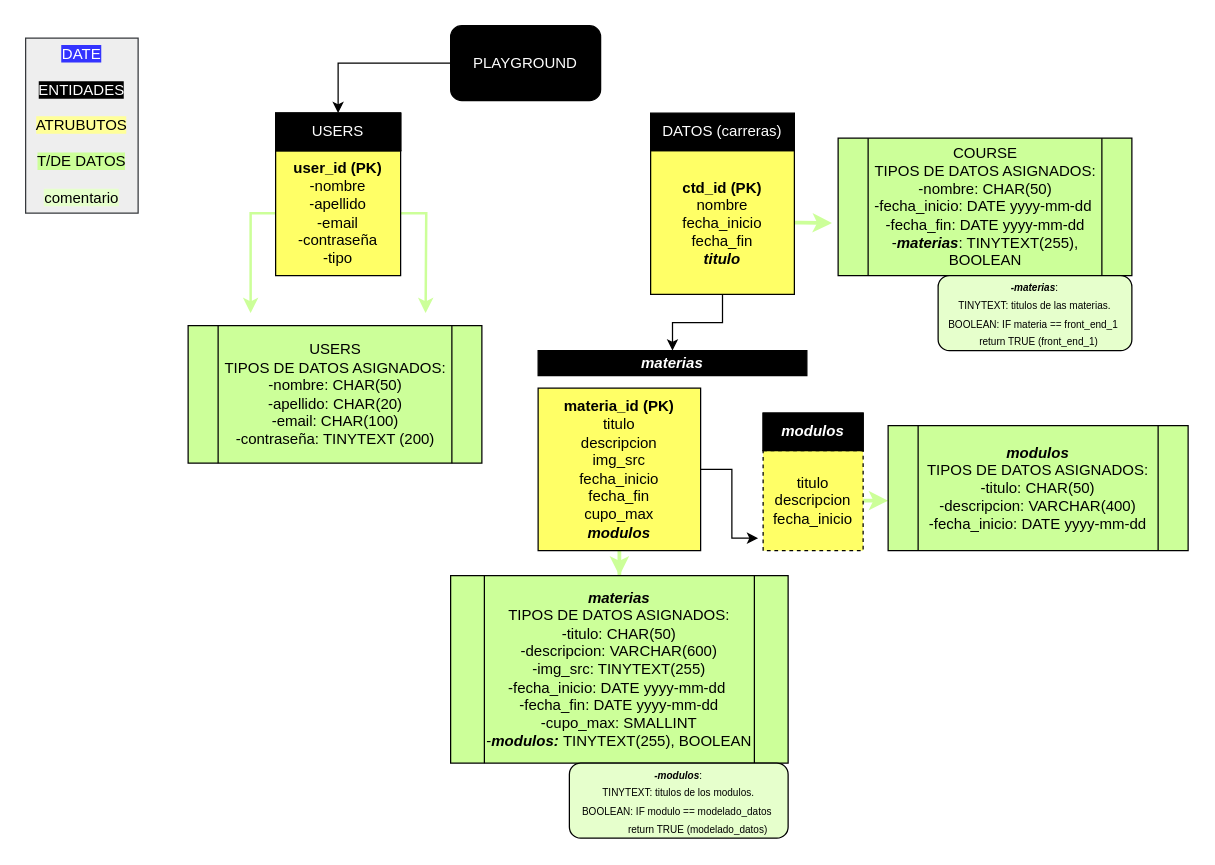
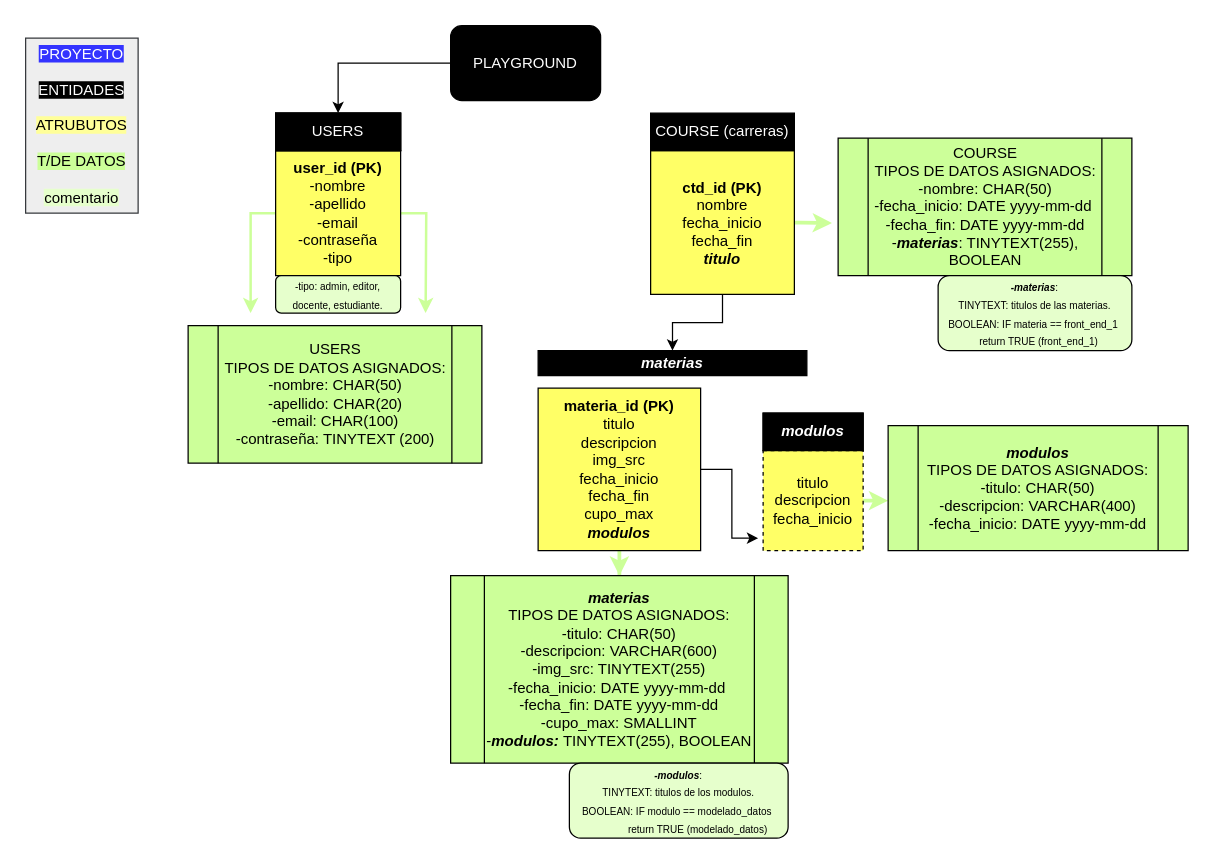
  <mxCell id="0" />
  <mxCell id="1" parent="0" />
  <mxCell id="2" style="edgeStyle=orthogonalEdgeStyle;rounded=0;orthogonalLoop=1;jettySize=auto;html=1;entryX=0.5;entryY=0;entryDx=0;entryDy=0;" parent="1" source="3" target="25" edge="1"><mxGeometry relative="1" as="geometry"><mxPoint x="190" y="110" as="targetPoint" /></mxGeometry></mxCell>
  <mxCell id="3" value="&lt;font color=&quot;#ffffff&quot;&gt;PLAYGROUND&lt;/font&gt;" style="rounded=1;whiteSpace=wrap;html=1;fillColor=#000000;" parent="1" vertex="1"><mxGeometry x="360" y="20" width="120" height="60" as="geometry" /></mxCell>
  <mxCell id="4" style="edgeStyle=orthogonalEdgeStyle;rounded=0;orthogonalLoop=1;jettySize=auto;html=1;" edge="1" parent="1" target="11"><mxGeometry relative="1" as="geometry"><mxPoint x="575" y="120" as="sourcePoint" /></mxGeometry></mxCell>
  <mxCell id="5" style="edgeStyle=orthogonalEdgeStyle;rounded=0;orthogonalLoop=1;jettySize=auto;html=1;fillColor=#cdeb8b;strokeColor=#CCFF99;shadow=0;strokeWidth=2;" edge="1" parent="1" source="7"><mxGeometry relative="1" as="geometry"><mxPoint x="200" y="250" as="targetPoint" /></mxGeometry></mxCell>
  <mxCell id="6" style="edgeStyle=orthogonalEdgeStyle;rounded=0;orthogonalLoop=1;jettySize=auto;html=1;fillColor=#cdeb8b;strokeColor=#CCFF99;strokeWidth=2;" edge="1" parent="1" source="7"><mxGeometry relative="1" as="geometry"><mxPoint x="340" y="250" as="targetPoint" /></mxGeometry></mxCell>
  <mxCell id="7" value="&lt;b&gt;user_id (PK)&lt;br&gt;&lt;/b&gt;-nombre&lt;br&gt;-apellido&lt;br&gt;-email&lt;br&gt;-contraseña&lt;br&gt;-tipo" style="whiteSpace=wrap;html=1;aspect=fixed;fillColor=#FFFF66;" parent="1" vertex="1"><mxGeometry x="220" y="120" width="100" height="100" as="geometry" /></mxCell>
  <mxCell id="8" value="EDITORES" style="rounded=0;whiteSpace=wrap;html=1;" parent="1" vertex="1"><mxGeometry x="220" y="90" width="100" height="30" as="geometry" /></mxCell>
  <mxCell id="9" style="edgeStyle=orthogonalEdgeStyle;rounded=0;orthogonalLoop=1;jettySize=auto;html=1;entryX=0.5;entryY=0;entryDx=0;entryDy=0;" edge="1" parent="1" source="11" target="23"><mxGeometry relative="1" as="geometry"><mxPoint x="560" y="300" as="targetPoint" /></mxGeometry></mxCell>
  <mxCell id="10" style="edgeStyle=orthogonalEdgeStyle;rounded=0;orthogonalLoop=1;jettySize=auto;html=1;entryX=-0.021;entryY=0.618;entryDx=0;entryDy=0;entryPerimeter=0;strokeColor=#CCFF99;strokeWidth=3;" edge="1" parent="1" source="11" target="19"><mxGeometry relative="1" as="geometry"><Array as="points"><mxPoint x="640" y="178" /><mxPoint x="640" y="178" /></Array></mxGeometry></mxCell>
  <mxCell id="11" value="&lt;b&gt;ctd_id (PK)&lt;/b&gt;&lt;br&gt;nombre&lt;br&gt;fecha_inicio&lt;br&gt;fecha_fin&lt;br&gt;&lt;b&gt;&lt;i&gt;titulo&lt;/i&gt;&lt;/b&gt;" style="whiteSpace=wrap;html=1;aspect=fixed;fillColor=#FFFF66;" parent="1" vertex="1"><mxGeometry x="520" y="120" width="115" height="115" as="geometry" /></mxCell>
  <mxCell id="12" style="edgeStyle=orthogonalEdgeStyle;rounded=0;orthogonalLoop=1;jettySize=auto;html=1;entryX=-0.05;entryY=0.875;entryDx=0;entryDy=0;entryPerimeter=0;" edge="1" parent="1" source="14" target="17"><mxGeometry relative="1" as="geometry" /></mxCell>
  <mxCell id="13" style="edgeStyle=orthogonalEdgeStyle;rounded=0;orthogonalLoop=1;jettySize=auto;html=1;strokeWidth=3;strokeColor=#CCFF99;" edge="1" parent="1" source="14" target="20"><mxGeometry relative="1" as="geometry" /></mxCell>
  <mxCell id="14" value="&lt;b&gt;materia_id (PK)&lt;/b&gt;&lt;br&gt;titulo&lt;br&gt;descripcion&lt;br&gt;img_src&lt;br&gt;fecha_inicio&lt;br&gt;fecha_fin&lt;br&gt;cupo_max&lt;br&gt;&lt;b&gt;&lt;i&gt;modulos&lt;/i&gt;&lt;/b&gt;" style="whiteSpace=wrap;html=1;aspect=fixed;fillColor=#FFFF66;" parent="1" vertex="1"><mxGeometry x="430" y="310" width="130" height="130" as="geometry" /></mxCell>
  <mxCell id="15" value="&lt;b&gt;&lt;i&gt;modulos&lt;/i&gt;&lt;/b&gt;" style="rounded=0;whiteSpace=wrap;html=1;" parent="1" vertex="1"><mxGeometry x="610" y="330" width="80" height="30" as="geometry" /></mxCell>
  <mxCell id="16" style="edgeStyle=orthogonalEdgeStyle;rounded=0;orthogonalLoop=1;jettySize=auto;html=1;strokeColor=#CCFF99;strokeWidth=3;" edge="1" parent="1" source="17"><mxGeometry relative="1" as="geometry"><mxPoint x="710" y="400" as="targetPoint" /></mxGeometry></mxCell>
  <mxCell id="17" value="titulo&lt;br&gt;descripcion&lt;br&gt;fecha_inicio" style="whiteSpace=wrap;html=1;aspect=fixed;fillColor=#FFFF66;dashed=1;" parent="1" vertex="1"><mxGeometry x="610" y="360" width="80" height="80" as="geometry" /></mxCell>
  <mxCell id="18" value="USERS&lt;br&gt;TIPOS DE DATOS ASIGNADOS:&lt;br&gt;-nombre: CHAR(50)&lt;br&gt;-apellido: CHAR(20)&lt;br&gt;-email: CHAR(100)&lt;br&gt;-contraseña: TINYTEXT (200)" style="shape=process;whiteSpace=wrap;html=1;backgroundOutline=1;fillColor=#CCFF99;" vertex="1" parent="1"><mxGeometry x="150" y="260" width="235" height="110" as="geometry" /></mxCell>
  <mxCell id="19" value="COURSE&lt;br&gt;TIPOS DE DATOS ASIGNADOS:&lt;br&gt;-nombre: CHAR(50)&lt;br&gt;-fecha_inicio: DATE yyyy-mm-dd&amp;nbsp;&lt;br&gt;-fecha_fin: DATE yyyy-mm-dd&lt;br&gt;-&lt;i&gt;&lt;b&gt;materias&lt;/b&gt;&lt;/i&gt;: TINYTEXT(255), BOOLEAN" style="shape=process;whiteSpace=wrap;html=1;backgroundOutline=1;fillColor=#CCFF99;" vertex="1" parent="1"><mxGeometry x="670" y="110" width="235" height="110" as="geometry" /></mxCell>
  <mxCell id="20" value="&lt;i&gt;&lt;b&gt;materias&lt;/b&gt;&lt;/i&gt;&lt;br&gt;TIPOS DE DATOS ASIGNADOS:&lt;br&gt;-titulo: CHAR(50)&lt;br&gt;-descripcion: VARCHAR(600)&lt;br&gt;-img_src: TINYTEXT(255)&lt;br&gt;-fecha_inicio: DATE yyyy-mm-dd&amp;nbsp;&lt;br&gt;-fecha_fin: DATE yyyy-mm-dd&lt;br&gt;-cupo_max: SMALLINT&lt;br&gt;-&lt;i&gt;&lt;b&gt;modulos:&amp;nbsp;&lt;/b&gt;&lt;/i&gt;TINYTEXT(255), BOOLEAN" style="shape=process;whiteSpace=wrap;html=1;backgroundOutline=1;fillColor=#CCFF99;" vertex="1" parent="1"><mxGeometry x="360" y="460" width="270" height="150" as="geometry" /></mxCell>
  <mxCell id="21" value="&lt;b&gt;&lt;i&gt;modulos&lt;/i&gt;&lt;/b&gt;&lt;br&gt;TIPOS DE DATOS ASIGNADOS:&lt;br&gt;-titulo: CHAR(50)&lt;br&gt;-descripcion: VARCHAR(400)&lt;br&gt;-fecha_inicio: DATE yyyy-mm-dd" style="shape=process;whiteSpace=wrap;html=1;backgroundOutline=1;fillColor=#CCFF99;" vertex="1" parent="1"><mxGeometry x="710" y="340" width="240" height="100" as="geometry" /></mxCell>
  <mxCell id="22" value="&lt;b&gt;&lt;i&gt;&lt;font color=&quot;#ffffff&quot;&gt;modulos&lt;/font&gt;&lt;/i&gt;&lt;/b&gt;" style="rounded=0;whiteSpace=wrap;html=1;fillColor=#000000;" vertex="1" parent="1"><mxGeometry x="610" y="330" width="80" height="30" as="geometry" /></mxCell>
  <mxCell id="23" value="&lt;b&gt;&lt;i&gt;&lt;font color=&quot;#ffffff&quot;&gt;materias&lt;/font&gt;&lt;/i&gt;&lt;/b&gt;" style="rounded=0;whiteSpace=wrap;html=1;fillColor=#000000;" vertex="1" parent="1"><mxGeometry x="430" y="280" width="215" height="20" as="geometry" /></mxCell>
  <mxCell id="24" value="EDITORES" style="rounded=0;whiteSpace=wrap;html=1;" vertex="1" parent="1"><mxGeometry x="220" y="90" width="100" height="30" as="geometry" /></mxCell>
  <mxCell id="25" value="&lt;font style=&quot;background-color: rgb(0, 0, 0);&quot; color=&quot;#ffffff&quot;&gt;USERS&lt;/font&gt;" style="rounded=0;whiteSpace=wrap;html=1;fillColor=#000000;" vertex="1" parent="1"><mxGeometry x="220" y="90" width="100" height="30" as="geometry" /></mxCell>
- <mxCell id="26" value="&lt;font color=&quot;#ffffff&quot;&gt;DATOS (carreras)&lt;/font&gt;" style="rounded=0;whiteSpace=wrap;html=1;fillColor=#000000;" vertex="1" parent="1"><mxGeometry x="520" y="90" width="115" height="30" as="geometry" /></mxCell>
- <mxCell id="27" value="&lt;span style=&quot;background-color: rgb(51, 51, 255);&quot;&gt;&lt;font color=&quot;#ffffff&quot;&gt;DATE&lt;br&gt;&lt;/font&gt;&lt;/span&gt;&lt;br&gt;&lt;span style=&quot;background-color: rgb(0, 0, 0);&quot;&gt;&lt;font color=&quot;#ffffff&quot;&gt;ENTIDADES&lt;br&gt;&lt;/font&gt;&lt;/span&gt;&lt;br&gt;&lt;span style=&quot;background-color: rgb(255, 255, 153);&quot;&gt;ATRUBUTOS&lt;br&gt;&lt;/span&gt;&lt;br&gt;&lt;span style=&quot;background-color: rgb(204, 255, 153);&quot;&gt;T/DE DATOS&lt;/span&gt;&lt;br&gt;&lt;br&gt;&lt;span style=&quot;background-color: rgb(230, 255, 204);&quot;&gt;comentario&lt;/span&gt;" style="rounded=0;whiteSpace=wrap;html=1;fillColor=#eeeeee;strokeColor=#36393d;" vertex="1" parent="1"><mxGeometry x="20" y="30" width="90" height="140" as="geometry" /></mxCell>
+ <mxCell id="26" value="&lt;font color=&quot;#ffffff&quot;&gt;COURSE (carreras)&lt;/font&gt;" style="rounded=0;whiteSpace=wrap;html=1;fillColor=#000000;" vertex="1" parent="1"><mxGeometry x="520" y="90" width="115" height="30" as="geometry" /></mxCell>
+ <mxCell id="27" value="&lt;span style=&quot;background-color: rgb(51, 51, 255);&quot;&gt;&lt;font color=&quot;#ffffff&quot;&gt;PROYECTO&lt;br&gt;&lt;/font&gt;&lt;/span&gt;&lt;br&gt;&lt;span style=&quot;background-color: rgb(0, 0, 0);&quot;&gt;&lt;font color=&quot;#ffffff&quot;&gt;ENTIDADES&lt;br&gt;&lt;/font&gt;&lt;/span&gt;&lt;br&gt;&lt;span style=&quot;background-color: rgb(255, 255, 153);&quot;&gt;ATRUBUTOS&lt;br&gt;&lt;/span&gt;&lt;br&gt;&lt;span style=&quot;background-color: rgb(204, 255, 153);&quot;&gt;T/DE DATOS&lt;/span&gt;&lt;br&gt;&lt;br&gt;&lt;span style=&quot;background-color: rgb(230, 255, 204);&quot;&gt;comentario&lt;/span&gt;" style="rounded=0;whiteSpace=wrap;html=1;fillColor=#eeeeee;strokeColor=#36393d;" vertex="1" parent="1"><mxGeometry x="20" y="30" width="90" height="140" as="geometry" /></mxCell>
  <mxCell id="28" value="&lt;font style=&quot;font-size: 8px;&quot;&gt;&lt;i style=&quot;font-weight: bold;&quot;&gt;-materias&lt;/i&gt;:&lt;br&gt;TINYTEXT: titulos de las materias.&lt;br&gt;BOOLEAN: IF materia == front_end_1&amp;nbsp;&lt;br&gt;&lt;span style=&quot;white-space: pre;&quot;&gt; &lt;/span&gt;&lt;span style=&quot;white-space: pre;&quot;&gt; &lt;/span&gt;&lt;span style=&quot;white-space: pre;&quot;&gt; &lt;/span&gt;return TRUE (front_end_1)&lt;/font&gt;" style="rounded=1;whiteSpace=wrap;html=1;fillColor=#E6FFCC;" vertex="1" parent="1"><mxGeometry x="750" y="220" width="155" height="60" as="geometry" /></mxCell>
  <mxCell id="29" value="&lt;font style=&quot;font-size: 8px;&quot;&gt;&lt;i style=&quot;font-weight: bold;&quot;&gt;-modulos&lt;/i&gt;:&lt;br&gt;TINYTEXT: titulos de los modulos.&lt;br style=&quot;border-color: var(--border-color);&quot;&gt;BOOLEAN: IF modulo == modelado_datos&amp;nbsp;&lt;br style=&quot;border-color: var(--border-color);&quot;&gt;&lt;span style=&quot;white-space: pre;&quot;&gt;&amp;nbsp;&amp;nbsp;&amp;nbsp;&amp;nbsp;&lt;/span&gt;&lt;span style=&quot;border-color: var(--border-color);&quot;&gt;&lt;span style=&quot;white-space: pre;&quot;&gt;&amp;nbsp;&amp;nbsp;&amp;nbsp;&amp;nbsp;&lt;/span&gt;&lt;/span&gt;&lt;span style=&quot;border-color: var(--border-color);&quot;&gt;&lt;span style=&quot;white-space: pre;&quot;&gt;&amp;nbsp;&lt;span style=&quot;white-space: pre;&quot;&gt; &lt;/span&gt;&lt;span style=&quot;white-space: pre;&quot;&gt; &lt;/span&gt;&amp;nbsp;&amp;nbsp;&amp;nbsp;&lt;/span&gt;&lt;/span&gt;return TRUE (modelado_datos)&lt;br&gt;&lt;/font&gt;" style="rounded=1;whiteSpace=wrap;html=1;fillColor=#E6FFCC;" vertex="1" parent="1"><mxGeometry x="455" y="610" width="175" height="60" as="geometry" /></mxCell>
+ <mxCell id="30" value="&lt;span style=&quot;font-size: 8px;&quot;&gt;-tipo: admin, editor, docente, estudiante.&lt;/span&gt;" style="rounded=1;whiteSpace=wrap;html=1;fillColor=#E6FFCC;" vertex="1" parent="1"><mxGeometry x="220" y="220" width="100" height="30" as="geometry" /></mxCell>
